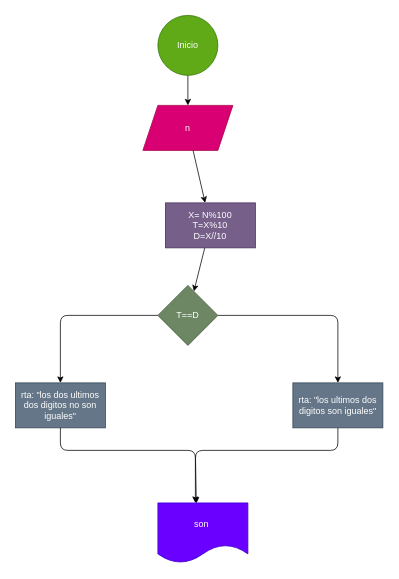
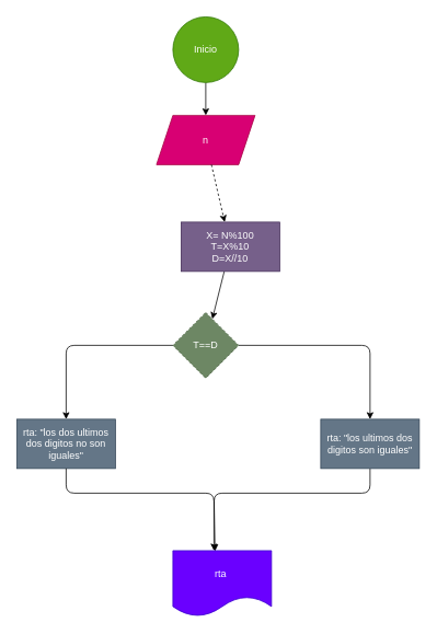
  <mxCell id="0" />
  <mxCell id="1" parent="0" />
  <mxCell id="2" value="" style="edgeStyle=none;html=1;" edge="1" parent="1" source="3" target="4"><mxGeometry relative="1" as="geometry" /></mxCell>
  <mxCell id="3" value="Inicio" style="ellipse;whiteSpace=wrap;html=1;fillColor=#60a917;fontColor=#ffffff;strokeColor=#2D7600;" vertex="1" parent="1"><mxGeometry x="210" y="20" width="80" height="80" as="geometry" /></mxCell>
  <mxCell id="4" value="n" style="shape=parallelogram;perimeter=parallelogramPerimeter;whiteSpace=wrap;html=1;fixedSize=1;fillColor=#d80073;fontColor=#ffffff;strokeColor=#A50040;" vertex="1" parent="1"><mxGeometry x="190" y="140" width="120" height="60" as="geometry" /></mxCell>
- <mxCell id="5" value="" style="edgeStyle=none;html=1;fontColor=#FAFAFA;" edge="1" parent="1" source="4" target="7"><mxGeometry relative="1" as="geometry"><mxPoint x="255" y="340" as="sourcePoint" /></mxGeometry></mxCell>
+ <mxCell id="5" value="" style="edgeStyle=none;html=1;fontColor=#FAFAFA;dashed=1;" edge="1" parent="1" source="4" target="7"><mxGeometry relative="1" as="geometry"><mxPoint x="255" y="340" as="sourcePoint" /></mxGeometry></mxCell>
  <mxCell id="6" value="" style="edgeStyle=none;html=1;fontColor=#FAFAFA;" edge="1" parent="1" source="7" target="10"><mxGeometry relative="1" as="geometry" /></mxCell>
  <mxCell id="7" value="X= N%100&lt;br&gt;T=X%10&lt;br&gt;D=X//10" style="whiteSpace=wrap;html=1;fillColor=#76608a;fontColor=#ffffff;strokeColor=#432D57;" vertex="1" parent="1"><mxGeometry x="220" y="270" width="120" height="60" as="geometry" /></mxCell>
  <mxCell id="8" value="" style="edgeStyle=none;html=1;fontColor=#FAFAFA;" edge="1" parent="1" source="10" target="12"><mxGeometry relative="1" as="geometry"><Array as="points"><mxPoint x="450" y="420" /></Array></mxGeometry></mxCell>
  <mxCell id="9" value="" style="edgeStyle=none;html=1;fontColor=#FAFAFA;entryX=0.5;entryY=0;entryDx=0;entryDy=0;" edge="1" parent="1" source="10" target="13"><mxGeometry relative="1" as="geometry"><mxPoint x="150" y="420" as="targetPoint" /><Array as="points"><mxPoint x="80" y="420" /></Array></mxGeometry></mxCell>
- <mxCell id="10" value="T==D" style="rhombus;whiteSpace=wrap;html=1;fillColor=#6d8764;fontColor=#ffffff;strokeColor=#3A5431;" vertex="1" parent="1"><mxGeometry x="210" y="380" width="80" height="80" as="geometry" /></mxCell>
+ <mxCell id="10" value="T==D" style="rhombus;whiteSpace=wrap;html=1;fillColor=#6d8764;fontColor=#ffffff;strokeColor=#3A5431;dashed=1;" vertex="1" parent="1"><mxGeometry x="210" y="380" width="80" height="80" as="geometry" /></mxCell>
  <mxCell id="11" value="" style="edgeStyle=none;html=1;fontColor=#FAFAFA;entryX=0.427;entryY=0.01;entryDx=0;entryDy=0;entryPerimeter=0;" edge="1" parent="1" source="12" target="14"><mxGeometry relative="1" as="geometry"><mxPoint x="270" y="680" as="targetPoint" /><Array as="points"><mxPoint x="450" y="600" /><mxPoint x="260" y="600" /></Array></mxGeometry></mxCell>
  <mxCell id="12" value="rta: &quot;los ultimos dos digitos son iguales&quot;" style="whiteSpace=wrap;html=1;fillColor=#647687;fontColor=#ffffff;strokeColor=#314354;" vertex="1" parent="1"><mxGeometry x="390" y="510" width="120" height="60" as="geometry" /></mxCell>
  <mxCell id="13" value="rta: &quot;los dos ultimos dos digitos no son iguales&quot;" style="rounded=0;whiteSpace=wrap;html=1;fontColor=#ffffff;fillColor=#647687;strokeColor=#314354;" vertex="1" parent="1"><mxGeometry x="20" y="510" width="120" height="60" as="geometry" /></mxCell>
- <mxCell id="14" value="son&amp;nbsp;" style="shape=document;whiteSpace=wrap;html=1;boundedLbl=1;fillColor=#6a00ff;fontColor=#ffffff;strokeColor=#3700CC;" vertex="1" parent="1"><mxGeometry x="210" y="670" width="120" height="80" as="geometry" /></mxCell>
+ <mxCell id="14" value="rta&amp;nbsp;" style="shape=document;whiteSpace=wrap;html=1;boundedLbl=1;fillColor=#6a00ff;fontColor=#ffffff;strokeColor=#3700CC;" vertex="1" parent="1"><mxGeometry x="210" y="670" width="120" height="80" as="geometry" /></mxCell>
  <mxCell id="15" value="" style="endArrow=classic;html=1;fontColor=#FAFAFA;exitX=0.5;exitY=1;exitDx=0;exitDy=0;" edge="1" parent="1" source="13"><mxGeometry width="50" height="50" relative="1" as="geometry"><mxPoint x="280" y="690" as="sourcePoint" /><mxPoint x="260" y="670" as="targetPoint" /><Array as="points"><mxPoint x="80" y="600" /><mxPoint x="260" y="600" /></Array></mxGeometry></mxCell>
